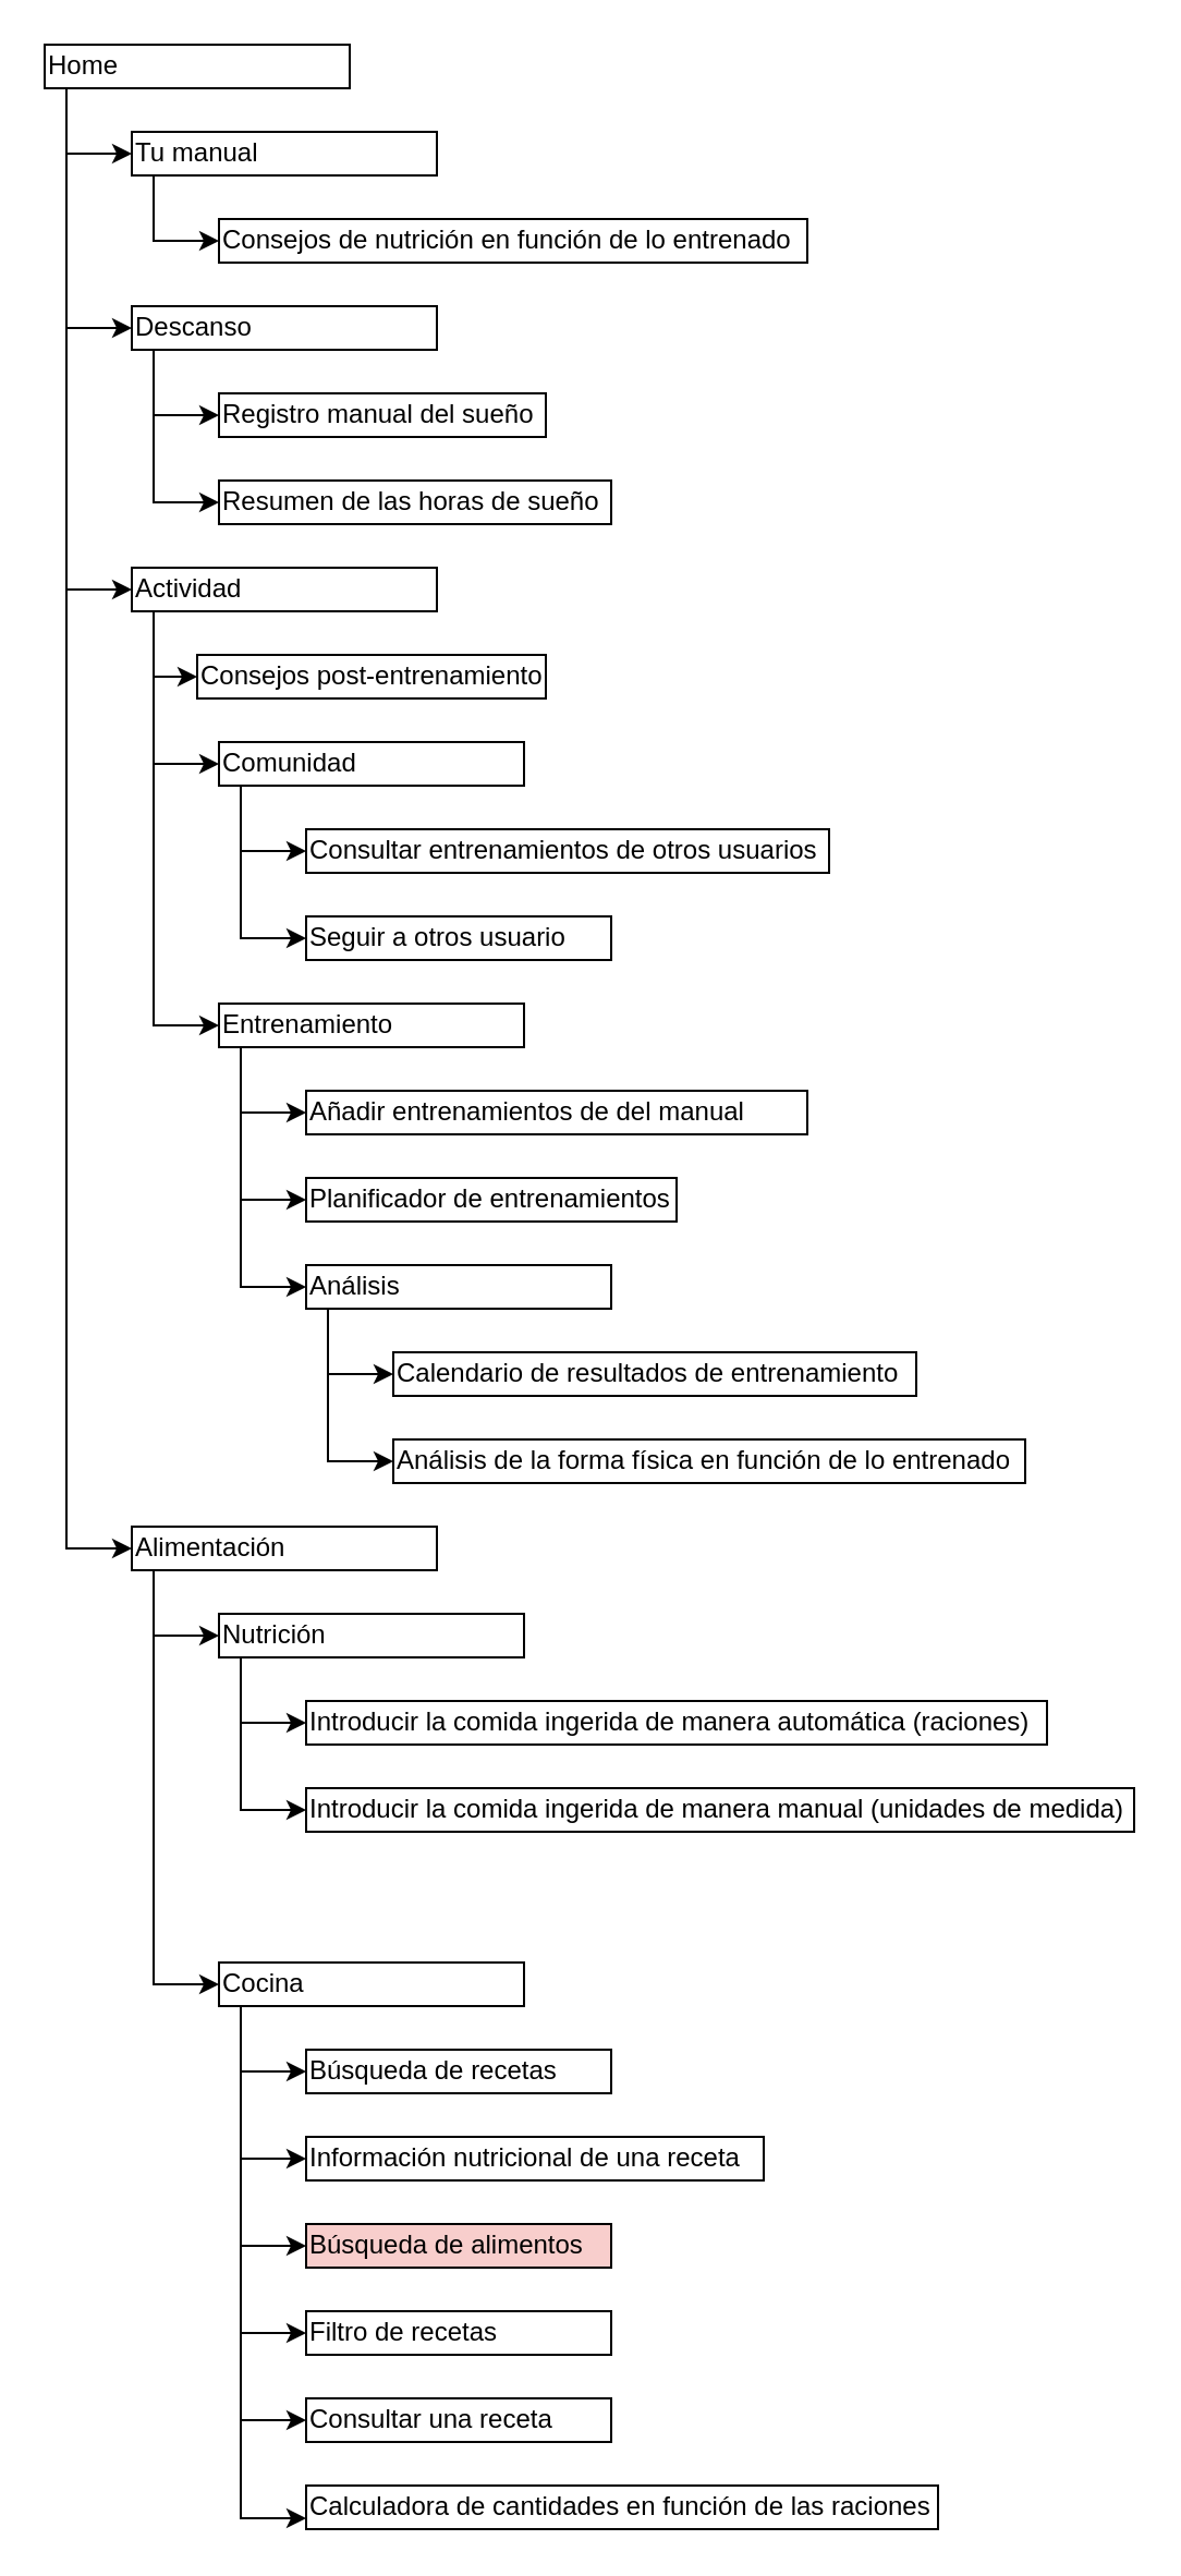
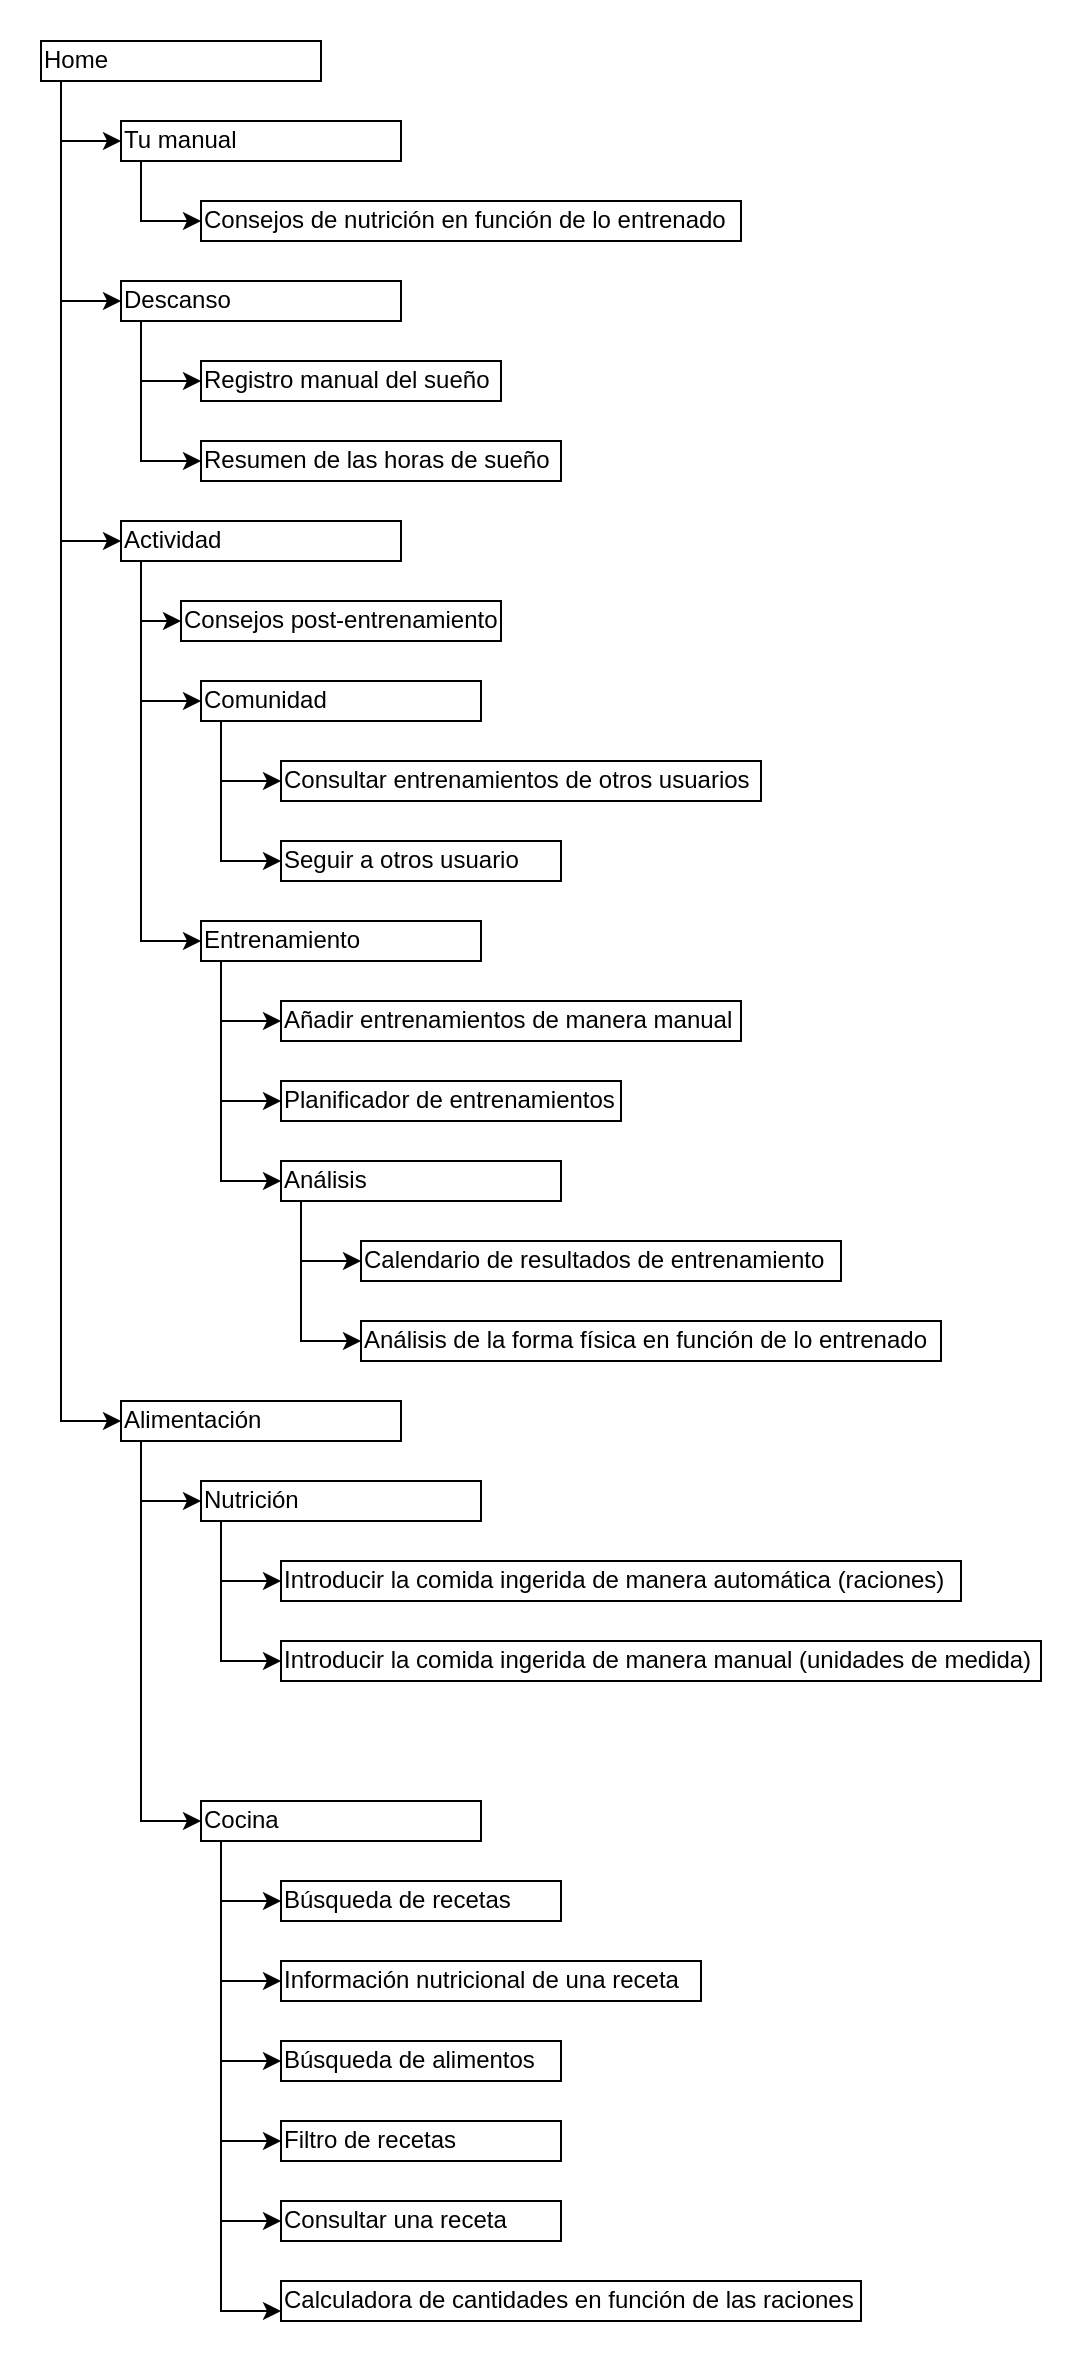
  <mxCell id="0" />
  <mxCell id="1" parent="0" />
  <mxCell id="2" style="edgeStyle=orthogonalEdgeStyle;rounded=0;orthogonalLoop=1;jettySize=auto;html=1;exitX=0;exitY=1;exitDx=0;exitDy=0;entryX=0;entryY=0.5;entryDx=0;entryDy=0;" parent="1" source="6" target="8" edge="1"><mxGeometry relative="1" as="geometry"><Array as="points"><mxPoint x="30" y="40" /><mxPoint x="30" y="70" /></Array></mxGeometry></mxCell>
  <mxCell id="3" style="edgeStyle=orthogonalEdgeStyle;rounded=0;orthogonalLoop=1;jettySize=auto;html=1;exitX=0;exitY=1;exitDx=0;exitDy=0;entryX=0;entryY=0.5;entryDx=0;entryDy=0;" parent="1" source="6" target="42" edge="1"><mxGeometry relative="1" as="geometry"><Array as="points"><mxPoint x="30" y="40" /><mxPoint x="30" y="150" /></Array></mxGeometry></mxCell>
  <mxCell id="4" style="edgeStyle=orthogonalEdgeStyle;rounded=0;orthogonalLoop=1;jettySize=auto;html=1;exitX=0;exitY=1;exitDx=0;exitDy=0;entryX=0;entryY=0.5;entryDx=0;entryDy=0;" parent="1" source="6" target="15" edge="1"><mxGeometry relative="1" as="geometry"><Array as="points"><mxPoint x="30" y="40" /><mxPoint x="30" y="270" /></Array></mxGeometry></mxCell>
  <mxCell id="5" style="edgeStyle=orthogonalEdgeStyle;rounded=0;orthogonalLoop=1;jettySize=auto;html=1;exitX=0;exitY=1;exitDx=0;exitDy=0;entryX=0;entryY=0.5;entryDx=0;entryDy=0;" parent="1" source="6" target="46" edge="1"><mxGeometry relative="1" as="geometry"><Array as="points"><mxPoint x="30" y="40" /><mxPoint x="30" y="710" /></Array></mxGeometry></mxCell>
  <mxCell id="6" value="Home" style="rounded=0;whiteSpace=wrap;html=1;align=left;" parent="1" vertex="1"><mxGeometry x="20" y="20" width="140" height="20" as="geometry" /></mxCell>
  <mxCell id="7" style="edgeStyle=orthogonalEdgeStyle;rounded=0;orthogonalLoop=1;jettySize=auto;html=1;exitX=0;exitY=1;exitDx=0;exitDy=0;entryX=0;entryY=0.5;entryDx=0;entryDy=0;" parent="1" source="8" target="9" edge="1"><mxGeometry relative="1" as="geometry"><Array as="points"><mxPoint x="70" y="80" /><mxPoint x="70" y="110" /></Array></mxGeometry></mxCell>
  <mxCell id="8" value="Tu manual" style="rounded=0;whiteSpace=wrap;html=1;align=left;" parent="1" vertex="1"><mxGeometry x="60" y="60" width="140" height="20" as="geometry" /></mxCell>
  <mxCell id="9" value="Consejos de nutrición en función de lo entrenado" style="rounded=0;whiteSpace=wrap;html=1;align=left;" parent="1" vertex="1"><mxGeometry x="100" y="100" width="270" height="20" as="geometry" /></mxCell>
  <mxCell id="10" value="Registro manual del sueño" style="rounded=0;whiteSpace=wrap;html=1;align=left;" parent="1" vertex="1"><mxGeometry x="100" y="180" width="150" height="20" as="geometry" /></mxCell>
  <mxCell id="11" value="Resumen de las horas de sueño" style="rounded=0;whiteSpace=wrap;html=1;align=left;" parent="1" vertex="1"><mxGeometry x="100" y="220" width="180" height="20" as="geometry" /></mxCell>
  <mxCell id="12" style="edgeStyle=orthogonalEdgeStyle;rounded=0;orthogonalLoop=1;jettySize=auto;html=1;exitX=0;exitY=1;exitDx=0;exitDy=0;entryX=0;entryY=0.5;entryDx=0;entryDy=0;" parent="1" source="15" target="16" edge="1"><mxGeometry relative="1" as="geometry"><Array as="points"><mxPoint x="70" y="280" /><mxPoint x="70" y="310" /></Array></mxGeometry></mxCell>
  <mxCell id="13" style="edgeStyle=orthogonalEdgeStyle;rounded=0;orthogonalLoop=1;jettySize=auto;html=1;exitX=0;exitY=1;exitDx=0;exitDy=0;entryX=0;entryY=0.5;entryDx=0;entryDy=0;" parent="1" source="15" target="19" edge="1"><mxGeometry relative="1" as="geometry"><Array as="points"><mxPoint x="70" y="280" /><mxPoint x="70" y="350" /></Array></mxGeometry></mxCell>
  <mxCell id="14" style="edgeStyle=orthogonalEdgeStyle;rounded=0;orthogonalLoop=1;jettySize=auto;html=1;exitX=0;exitY=1;exitDx=0;exitDy=0;entryX=0;entryY=0.5;entryDx=0;entryDy=0;" parent="1" source="15" target="39" edge="1"><mxGeometry relative="1" as="geometry"><Array as="points"><mxPoint x="70" y="280" /><mxPoint x="70" y="470" /></Array></mxGeometry></mxCell>
  <mxCell id="15" value="Actividad" style="rounded=0;whiteSpace=wrap;html=1;align=left;" parent="1" vertex="1"><mxGeometry x="60" y="260" width="140" height="20" as="geometry" /></mxCell>
  <mxCell id="16" value="Consejos post-entrenamiento" style="rounded=0;whiteSpace=wrap;html=1;align=left;" parent="1" vertex="1"><mxGeometry x="90" y="300" width="160" height="20" as="geometry" /></mxCell>
  <mxCell id="17" style="edgeStyle=orthogonalEdgeStyle;rounded=0;orthogonalLoop=1;jettySize=auto;html=1;exitX=0;exitY=1;exitDx=0;exitDy=0;entryX=0;entryY=0.5;entryDx=0;entryDy=0;" parent="1" source="19" target="20" edge="1"><mxGeometry relative="1" as="geometry"><Array as="points"><mxPoint x="110" y="360" /><mxPoint x="110" y="390" /></Array></mxGeometry></mxCell>
  <mxCell id="18" style="edgeStyle=orthogonalEdgeStyle;rounded=0;orthogonalLoop=1;jettySize=auto;html=1;exitX=0;exitY=1;exitDx=0;exitDy=0;entryX=0;entryY=0.5;entryDx=0;entryDy=0;" parent="1" source="19" target="21" edge="1"><mxGeometry relative="1" as="geometry"><Array as="points"><mxPoint x="110" y="360" /><mxPoint x="110" y="430" /></Array></mxGeometry></mxCell>
  <mxCell id="19" value="Comunidad" style="rounded=0;whiteSpace=wrap;html=1;align=left;" parent="1" vertex="1"><mxGeometry x="100" y="340" width="140" height="20" as="geometry" /></mxCell>
  <mxCell id="20" value="Consultar entrenamientos de otros usuarios" style="rounded=0;whiteSpace=wrap;html=1;align=left;" parent="1" vertex="1"><mxGeometry x="140" y="380" width="240" height="20" as="geometry" /></mxCell>
  <mxCell id="21" value="Seguir a otros usuario" style="rounded=0;whiteSpace=wrap;html=1;align=left;" parent="1" vertex="1"><mxGeometry x="140" y="420" width="140" height="20" as="geometry" /></mxCell>
  <mxCell id="22" value="Búsqueda de recetas" style="rounded=0;whiteSpace=wrap;html=1;align=left;" parent="1" vertex="1"><mxGeometry x="140" y="940" width="140" height="20" as="geometry" /></mxCell>
  <mxCell id="23" value="Información nutricional de una receta" style="rounded=0;whiteSpace=wrap;html=1;align=left;" parent="1" vertex="1"><mxGeometry x="140" y="980" width="210" height="20" as="geometry" /></mxCell>
  <mxCell id="24" style="edgeStyle=orthogonalEdgeStyle;rounded=0;orthogonalLoop=1;jettySize=auto;html=1;exitX=0;exitY=1;exitDx=0;exitDy=0;entryX=0;entryY=0.5;entryDx=0;entryDy=0;" parent="1" source="30" target="22" edge="1"><mxGeometry relative="1" as="geometry"><Array as="points"><mxPoint x="110" y="920" /><mxPoint x="110" y="950" /></Array></mxGeometry></mxCell>
  <mxCell id="25" style="edgeStyle=orthogonalEdgeStyle;rounded=0;orthogonalLoop=1;jettySize=auto;html=1;exitX=0;exitY=1;exitDx=0;exitDy=0;entryX=0;entryY=0.5;entryDx=0;entryDy=0;" parent="1" source="30" target="23" edge="1"><mxGeometry relative="1" as="geometry"><Array as="points"><mxPoint x="110" y="920" /><mxPoint x="110" y="990" /></Array></mxGeometry></mxCell>
  <mxCell id="26" style="edgeStyle=orthogonalEdgeStyle;rounded=0;orthogonalLoop=1;jettySize=auto;html=1;exitX=0;exitY=1;exitDx=0;exitDy=0;entryX=0;entryY=0.5;entryDx=0;entryDy=0;" parent="1" source="30" target="54" edge="1"><mxGeometry relative="1" as="geometry"><Array as="points"><mxPoint x="110" y="920" /><mxPoint x="110" y="1030" /></Array></mxGeometry></mxCell>
  <mxCell id="27" style="edgeStyle=orthogonalEdgeStyle;rounded=0;orthogonalLoop=1;jettySize=auto;html=1;exitX=0;exitY=1;exitDx=0;exitDy=0;entryX=0;entryY=0.5;entryDx=0;entryDy=0;" parent="1" source="30" target="55" edge="1"><mxGeometry relative="1" as="geometry"><Array as="points"><mxPoint x="110" y="920" /><mxPoint x="110" y="1070" /></Array></mxGeometry></mxCell>
  <mxCell id="28" style="edgeStyle=orthogonalEdgeStyle;rounded=0;orthogonalLoop=1;jettySize=auto;html=1;exitX=0;exitY=1;exitDx=0;exitDy=0;entryX=0;entryY=0.5;entryDx=0;entryDy=0;" edge="1" parent="1" source="30" target="56"><mxGeometry relative="1" as="geometry"><Array as="points"><mxPoint x="110" y="920" /><mxPoint x="110" y="1110" /></Array></mxGeometry></mxCell>
  <mxCell id="29" style="edgeStyle=orthogonalEdgeStyle;rounded=0;orthogonalLoop=1;jettySize=auto;html=1;exitX=0;exitY=1;exitDx=0;exitDy=0;entryX=0;entryY=0.75;entryDx=0;entryDy=0;" edge="1" parent="1" source="30" target="49"><mxGeometry relative="1" as="geometry"><Array as="points"><mxPoint x="110" y="920" /><mxPoint x="110" y="1155" /></Array></mxGeometry></mxCell>
  <mxCell id="30" value="Cocina" style="rounded=0;whiteSpace=wrap;html=1;align=left;" parent="1" vertex="1"><mxGeometry x="100" y="900" width="140" height="20" as="geometry" /></mxCell>
  <mxCell id="31" style="edgeStyle=orthogonalEdgeStyle;rounded=0;orthogonalLoop=1;jettySize=auto;html=1;exitX=0;exitY=1;exitDx=0;exitDy=0;entryX=0;entryY=0.5;entryDx=0;entryDy=0;" parent="1" source="33" target="48" edge="1"><mxGeometry relative="1" as="geometry"><Array as="points"><mxPoint x="150" y="600" /><mxPoint x="150" y="630" /></Array></mxGeometry></mxCell>
  <mxCell id="32" style="edgeStyle=orthogonalEdgeStyle;rounded=0;orthogonalLoop=1;jettySize=auto;html=1;exitX=0;exitY=1;exitDx=0;exitDy=0;entryX=0;entryY=0.5;entryDx=0;entryDy=0;" parent="1" source="33" target="47" edge="1"><mxGeometry relative="1" as="geometry"><Array as="points"><mxPoint x="150" y="600" /><mxPoint x="150" y="670" /></Array></mxGeometry></mxCell>
  <mxCell id="33" value="Análisis" style="rounded=0;whiteSpace=wrap;html=1;align=left;" parent="1" vertex="1"><mxGeometry x="140" y="580" width="140" height="20" as="geometry" /></mxCell>
  <mxCell id="34" value="Planificador de entrenamientos" style="rounded=0;whiteSpace=wrap;html=1;align=left;" parent="1" vertex="1"><mxGeometry x="140" y="540" width="170" height="20" as="geometry" /></mxCell>
- <mxCell id="35" value="Añadir entrenamientos de del manual" style="rounded=0;whiteSpace=wrap;html=1;align=left;" parent="1" vertex="1"><mxGeometry x="140" y="500" width="230" height="20" as="geometry" /></mxCell>
+ <mxCell id="35" value="Añadir entrenamientos de manera manual" style="rounded=0;whiteSpace=wrap;html=1;align=left;" parent="1" vertex="1"><mxGeometry x="140" y="500" width="230" height="20" as="geometry" /></mxCell>
  <mxCell id="36" style="edgeStyle=orthogonalEdgeStyle;rounded=0;orthogonalLoop=1;jettySize=auto;html=1;exitX=0;exitY=1;exitDx=0;exitDy=0;entryX=0;entryY=0.5;entryDx=0;entryDy=0;" parent="1" source="39" target="35" edge="1"><mxGeometry relative="1" as="geometry"><Array as="points"><mxPoint x="110" y="480" /><mxPoint x="110" y="510" /></Array></mxGeometry></mxCell>
  <mxCell id="37" style="edgeStyle=orthogonalEdgeStyle;rounded=0;orthogonalLoop=1;jettySize=auto;html=1;exitX=0;exitY=1;exitDx=0;exitDy=0;entryX=0;entryY=0.5;entryDx=0;entryDy=0;" parent="1" source="39" target="34" edge="1"><mxGeometry relative="1" as="geometry"><Array as="points"><mxPoint x="110" y="480" /><mxPoint x="110" y="550" /></Array></mxGeometry></mxCell>
  <mxCell id="38" style="edgeStyle=orthogonalEdgeStyle;rounded=0;orthogonalLoop=1;jettySize=auto;html=1;exitX=0;exitY=1;exitDx=0;exitDy=0;entryX=0;entryY=0.5;entryDx=0;entryDy=0;" parent="1" source="39" target="33" edge="1"><mxGeometry relative="1" as="geometry"><Array as="points"><mxPoint x="110" y="480" /><mxPoint x="110" y="590" /></Array></mxGeometry></mxCell>
  <mxCell id="39" value="Entrenamiento" style="rounded=0;whiteSpace=wrap;html=1;align=left;" parent="1" vertex="1"><mxGeometry x="100" y="460" width="140" height="20" as="geometry" /></mxCell>
  <mxCell id="40" style="edgeStyle=orthogonalEdgeStyle;rounded=0;orthogonalLoop=1;jettySize=auto;html=1;exitX=0;exitY=1;exitDx=0;exitDy=0;entryX=0;entryY=0.5;entryDx=0;entryDy=0;" parent="1" source="42" target="10" edge="1"><mxGeometry relative="1" as="geometry"><Array as="points"><mxPoint x="70" y="160" /><mxPoint x="70" y="190" /></Array></mxGeometry></mxCell>
  <mxCell id="41" style="edgeStyle=orthogonalEdgeStyle;rounded=0;orthogonalLoop=1;jettySize=auto;html=1;exitX=0;exitY=1;exitDx=0;exitDy=0;entryX=0;entryY=0.5;entryDx=0;entryDy=0;" parent="1" source="42" target="11" edge="1"><mxGeometry relative="1" as="geometry"><Array as="points"><mxPoint x="70" y="160" /><mxPoint x="70" y="230" /></Array></mxGeometry></mxCell>
  <mxCell id="42" value="Descanso" style="rounded=0;whiteSpace=wrap;html=1;align=left;" parent="1" vertex="1"><mxGeometry x="60" y="140" width="140" height="20" as="geometry" /></mxCell>
  <mxCell id="43" value="Introducir la comida ingerida de manera automática (raciones)" style="rounded=0;whiteSpace=wrap;html=1;align=left;" parent="1" vertex="1"><mxGeometry x="140" y="780" width="340" height="20" as="geometry" /></mxCell>
  <mxCell id="44" style="edgeStyle=orthogonalEdgeStyle;rounded=0;orthogonalLoop=1;jettySize=auto;html=1;exitX=0;exitY=1;exitDx=0;exitDy=0;entryX=0;entryY=0.5;entryDx=0;entryDy=0;elbow=vertical;" parent="1" source="46" target="52" edge="1"><mxGeometry relative="1" as="geometry"><Array as="points"><mxPoint x="70" y="720" /><mxPoint x="70" y="750" /></Array></mxGeometry></mxCell>
  <mxCell id="45" style="edgeStyle=orthogonalEdgeStyle;rounded=0;orthogonalLoop=1;jettySize=auto;html=1;exitX=0;exitY=1;exitDx=0;exitDy=0;entryX=0;entryY=0.5;entryDx=0;entryDy=0;" parent="1" source="46" target="30" edge="1"><mxGeometry relative="1" as="geometry"><Array as="points"><mxPoint x="70" y="720" /><mxPoint x="70" y="910" /></Array></mxGeometry></mxCell>
  <mxCell id="46" value="Alimentación" style="rounded=0;whiteSpace=wrap;html=1;align=left;" parent="1" vertex="1"><mxGeometry x="60" y="700" width="140" height="20" as="geometry" /></mxCell>
  <mxCell id="47" value="Análisis de la forma física en función de lo entrenado" style="rounded=0;whiteSpace=wrap;html=1;align=left;" parent="1" vertex="1"><mxGeometry x="180" y="660" width="290" height="20" as="geometry" /></mxCell>
  <mxCell id="48" value="Calendario de resultados de entrenamiento" style="rounded=0;whiteSpace=wrap;html=1;align=left;" parent="1" vertex="1"><mxGeometry x="180" y="620" width="240" height="20" as="geometry" /></mxCell>
  <mxCell id="49" value="Calculadora de cantidades en función de las raciones" style="rounded=0;whiteSpace=wrap;html=1;align=left;" parent="1" vertex="1"><mxGeometry x="140" y="1140" width="290" height="20" as="geometry" /></mxCell>
  <mxCell id="50" style="edgeStyle=orthogonalEdgeStyle;rounded=0;orthogonalLoop=1;jettySize=auto;html=1;exitX=0;exitY=1;exitDx=0;exitDy=0;entryX=0;entryY=0.5;entryDx=0;entryDy=0;" edge="1" parent="1" source="52" target="43"><mxGeometry relative="1" as="geometry"><Array as="points"><mxPoint x="110" y="760" /><mxPoint x="110" y="790" /></Array></mxGeometry></mxCell>
  <mxCell id="51" style="edgeStyle=orthogonalEdgeStyle;rounded=0;orthogonalLoop=1;jettySize=auto;html=1;exitX=0;exitY=1;exitDx=0;exitDy=0;entryX=0;entryY=0.5;entryDx=0;entryDy=0;" edge="1" parent="1" source="52" target="53"><mxGeometry relative="1" as="geometry"><Array as="points"><mxPoint x="110" y="760" /><mxPoint x="110" y="830" /></Array></mxGeometry></mxCell>
  <mxCell id="52" value="Nutrición" style="rounded=0;whiteSpace=wrap;html=1;align=left;" parent="1" vertex="1"><mxGeometry x="100" y="740" width="140" height="20" as="geometry" /></mxCell>
  <mxCell id="53" value="Introducir la comida ingerida de manera manual (unidades de medida)" style="rounded=0;whiteSpace=wrap;html=1;align=left;" parent="1" vertex="1"><mxGeometry x="140" y="820" width="380" height="20" as="geometry" /></mxCell>
- <mxCell id="54" value="Búsqueda de alimentos" style="rounded=0;whiteSpace=wrap;html=1;align=left;fillColor=#f8cecc;" parent="1" vertex="1"><mxGeometry x="140" y="1020" width="140" height="20" as="geometry" /></mxCell>
+ <mxCell id="54" value="Búsqueda de alimentos" style="rounded=0;whiteSpace=wrap;html=1;align=left;" parent="1" vertex="1"><mxGeometry x="140" y="1020" width="140" height="20" as="geometry" /></mxCell>
  <mxCell id="55" value="Filtro de recetas" style="rounded=0;whiteSpace=wrap;html=1;align=left;" parent="1" vertex="1"><mxGeometry x="140" y="1060" width="140" height="20" as="geometry" /></mxCell>
  <mxCell id="56" value="Consultar una receta" style="rounded=0;whiteSpace=wrap;html=1;align=left;" parent="1" vertex="1"><mxGeometry x="140" y="1100" width="140" height="20" as="geometry" /></mxCell>
